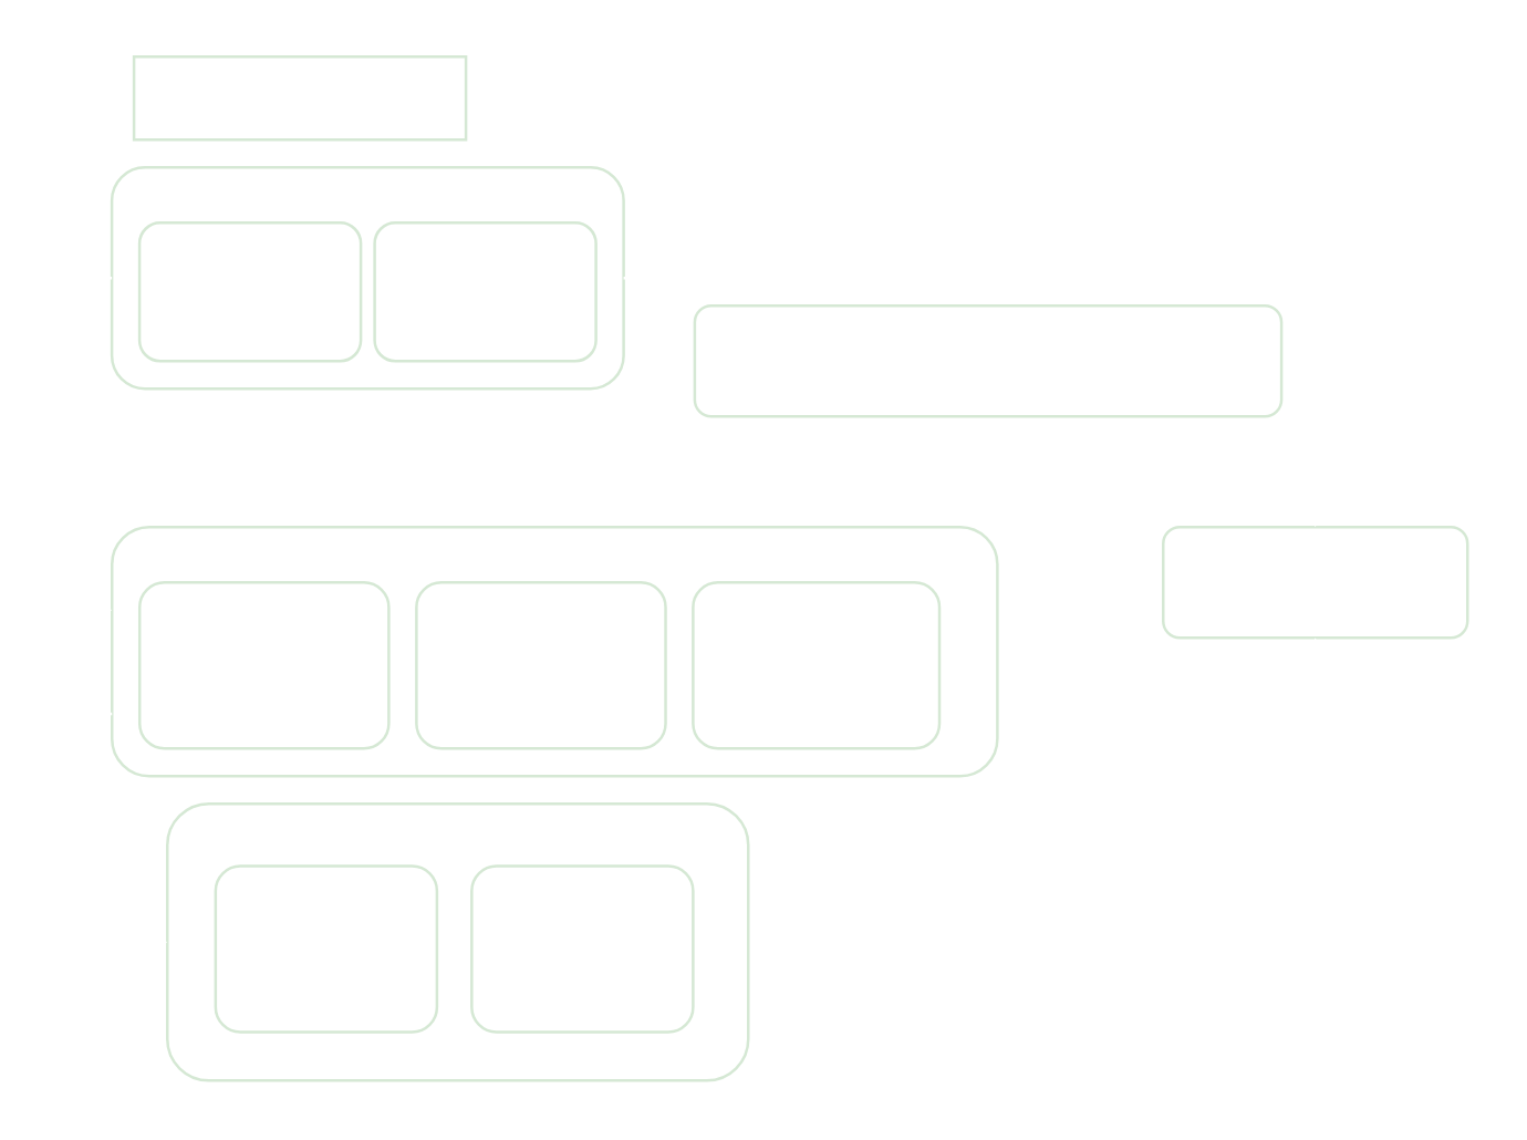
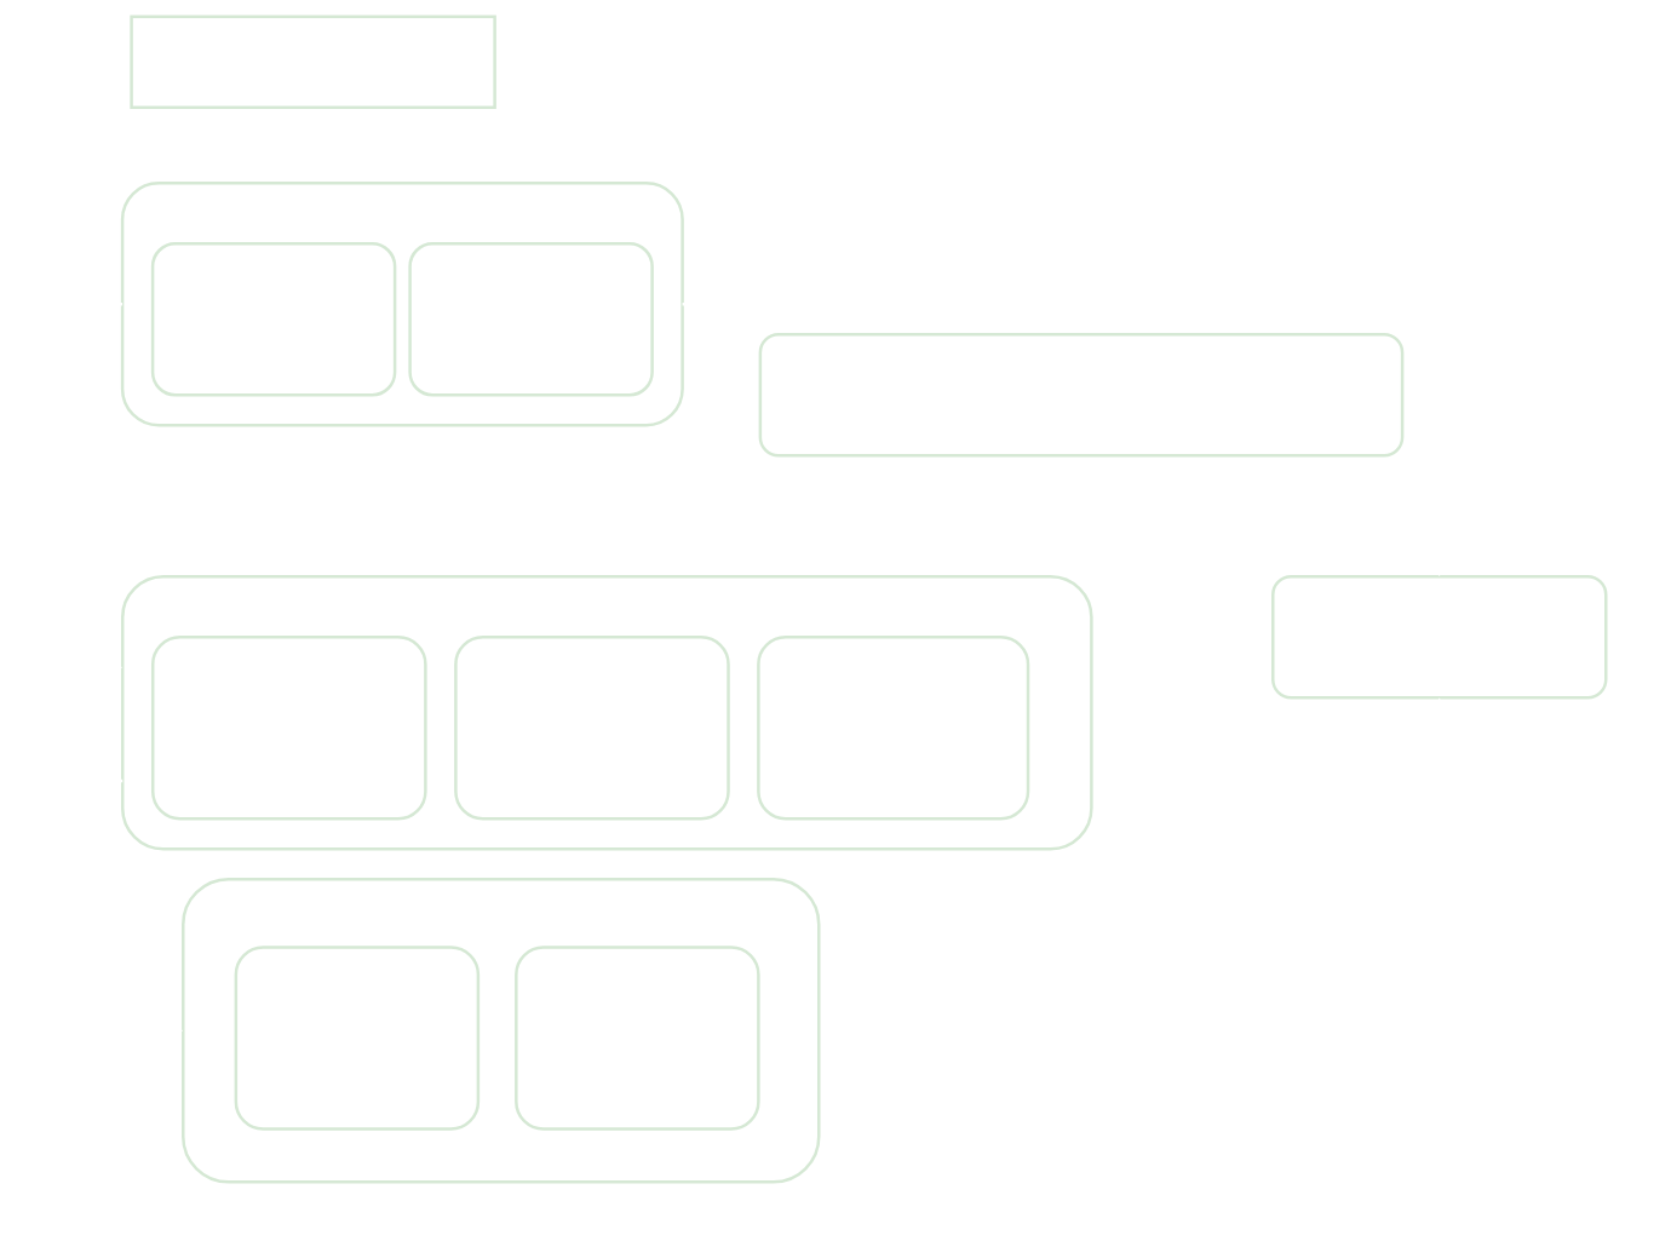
  <mxCell id="0" />
  <mxCell id="1" parent="0" />
  <mxCell id="2" value="" style="rounded=1;whiteSpace=wrap;html=1;fillColor=none;strokeColor=#D5E8D4;" parent="1" vertex="1"><mxGeometry x="39.94" y="60" width="185" height="80" as="geometry" /></mxCell>
  <mxCell id="3" value="&lt;font face=&quot;Calibri Light&quot; style=&quot;font-size: 14px&quot;&gt;Informazioni Personali&lt;/font&gt;" style="rounded=1;whiteSpace=wrap;html=1;fillColor=none;strokeColor=#D5E8D4;fontColor=#FFFFFF;" parent="1" vertex="1"><mxGeometry x="49.94" y="80" width="80" height="50" as="geometry" /></mxCell>
- <mxCell id="4" value="&lt;font face=&quot;Calibri Light&quot; style=&quot;font-size: 15px&quot;&gt;Introduzione&lt;/font&gt;" style="rounded=0;whiteSpace=wrap;html=1;fillColor=none;strokeColor=#D5E8D4;fontColor=#FFFFFF;" parent="1" vertex="1"><mxGeometry x="47.94" y="20" width="120" height="30" as="geometry" /></mxCell>
+ <mxCell id="4" value="&lt;font face=&quot;Calibri Light&quot; style=&quot;font-size: 15px&quot;&gt;Introduzione&lt;/font&gt;" style="rounded=0;whiteSpace=wrap;html=1;fillColor=none;strokeColor=#D5E8D4;fontColor=#FFFFFF;" parent="1" vertex="1"><mxGeometry x="42.94" y="5" width="120" height="30" as="geometry" /></mxCell>
  <mxCell id="5" value="Informazioni Professionali" style="rounded=1;whiteSpace=wrap;html=1;fillColor=none;strokeColor=#D5E8D4;fontColor=#FFFFFF;" parent="1" vertex="1"><mxGeometry x="134.94" y="80" width="80" height="50" as="geometry" /></mxCell>
  <mxCell id="6" value="" style="rounded=1;whiteSpace=wrap;html=1;fillColor=none;strokeColor=#D5E8D4;" parent="1" vertex="1"><mxGeometry x="39.99" y="190" width="320.06" height="90" as="geometry" /></mxCell>
  <mxCell id="7" value="Definizioni e approcci" style="rounded=1;whiteSpace=wrap;html=1;fillColor=none;strokeColor=#D5E8D4;fontColor=#FFFFFF;" parent="1" vertex="1"><mxGeometry x="49.99" y="210" width="90.06" height="60" as="geometry" /></mxCell>
  <mxCell id="8" value="Come fairness è approcciata in ambito lavorativo?" style="text;html=1;align=center;verticalAlign=middle;whiteSpace=wrap;rounded=0;fontSize=11;fontColor=#FFFFFF;" parent="1" vertex="1"><mxGeometry x="71.53" y="190" width="256.98" height="20" as="geometry" /></mxCell>
  <mxCell id="9" value="Fairness&lt;br&gt;&amp;nbsp;Trade-off" style="rounded=1;whiteSpace=wrap;html=1;fillColor=none;strokeColor=#D5E8D4;fontColor=#FFFFFF;" parent="1" vertex="1"><mxGeometry x="250.05" y="210" width="89.06" height="60" as="geometry" /></mxCell>
  <mxCell id="10" value="&lt;font style=&quot;font-size: 12px&quot;&gt;Maturità Aziendale&lt;/font&gt;" style="rounded=1;whiteSpace=wrap;html=1;fontSize=10;fillColor=none;strokeColor=#D5E8D4;fontColor=#FFFFFF;" parent="1" vertex="1"><mxGeometry x="150.05" y="210" width="90.06" height="60" as="geometry" /></mxCell>
  <mxCell id="11" value="" style="rounded=1;whiteSpace=wrap;html=1;fillColor=none;strokeColor=#D5E8D4;" parent="1" vertex="1"><mxGeometry x="60" y="290" width="210" height="100" as="geometry" /></mxCell>
  <mxCell id="12" value="Fairness nello Sviluppo ML-Intensive" style="text;html=1;strokeColor=none;fillColor=none;align=center;verticalAlign=middle;whiteSpace=wrap;rounded=0;fontSize=11;fontColor=#FFFFFF;" parent="1" vertex="1"><mxGeometry x="62.62" y="290" width="203" height="20" as="geometry" /></mxCell>
  <mxCell id="13" value="Fairness in una pipeline ML" style="rounded=1;whiteSpace=wrap;html=1;fontSize=13;fillColor=none;strokeColor=#D5E8D4;fontColor=#FFFFFF;" parent="1" vertex="1"><mxGeometry x="77.44" y="312.5" width="80.02" height="60" as="geometry" /></mxCell>
  <mxCell id="14" value="Contatti e ringraziamenti" style="rounded=1;whiteSpace=wrap;html=1;fillColor=none;strokeColor=#D5E8D4;fontColor=#FFFFFF;" parent="1" vertex="1"><mxGeometry x="420" y="190" width="110" height="40" as="geometry" /></mxCell>
  <mxCell id="15" value="&lt;i&gt;Se il partecipante non possiede esperienze nello sviluppo AI-Intensive&lt;/i&gt;" style="rounded=1;whiteSpace=wrap;html=1;fontSize=12;fillColor=none;strokeColor=#D5E8D4;fontColor=#FFFFFF;" parent="1" vertex="1"><mxGeometry x="250.65" y="110" width="212.09" height="40" as="geometry" /></mxCell>
  <mxCell id="16" value="Tool più utilizzati" style="rounded=1;whiteSpace=wrap;html=1;fontSize=13;fillColor=none;strokeColor=#D5E8D4;fontColor=#FFFFFF;" parent="1" vertex="1"><mxGeometry x="170.03" y="312.5" width="80.02" height="60" as="geometry" /></mxCell>
  <mxCell id="17" value="" style="endArrow=classic;html=1;exitX=0;exitY=0.5;exitDx=0;exitDy=0;strokeColor=#FFFFFF;" parent="1" source="2" edge="1"><mxGeometry width="50" height="50" relative="1" as="geometry"><mxPoint x="10" y="140" as="sourcePoint" /><mxPoint x="40" y="220" as="targetPoint" /><Array as="points"><mxPoint x="20" y="100" /><mxPoint x="20" y="220" /></Array></mxGeometry></mxCell>
  <mxCell id="18" value="" style="endArrow=classic;html=1;exitX=0;exitY=0.75;exitDx=0;exitDy=0;entryX=0;entryY=0.5;entryDx=0;entryDy=0;strokeColor=#FFFFFF;" parent="1" source="6" target="11" edge="1"><mxGeometry width="50" height="50" relative="1" as="geometry"><mxPoint x="40" y="290" as="sourcePoint" /><mxPoint x="90" y="240" as="targetPoint" /><Array as="points"><mxPoint x="20" y="258" /><mxPoint x="20" y="340" /></Array></mxGeometry></mxCell>
  <mxCell id="19" value="" style="endArrow=classic;html=1;exitX=1;exitY=0.5;exitDx=0;exitDy=0;entryX=0.5;entryY=0;entryDx=0;entryDy=0;strokeColor=#FFFFFF;" parent="1" source="2" target="14" edge="1"><mxGeometry width="50" height="50" relative="1" as="geometry"><mxPoint x="240" y="150" as="sourcePoint" /><mxPoint x="290" y="100" as="targetPoint" /><Array as="points"><mxPoint x="420" y="100" /><mxPoint x="475" y="100" /></Array></mxGeometry></mxCell>
  <mxCell id="20" value="" style="endArrow=classic;html=1;entryX=0.5;entryY=1;entryDx=0;entryDy=0;strokeColor=#FFFFFF;" parent="1" target="14" edge="1"><mxGeometry width="50" height="50" relative="1" as="geometry"><mxPoint x="271" y="342" as="sourcePoint" /><mxPoint x="340" y="330" as="targetPoint" /><Array as="points"><mxPoint x="475" y="342" /></Array></mxGeometry></mxCell>
